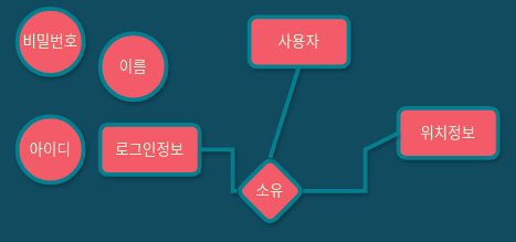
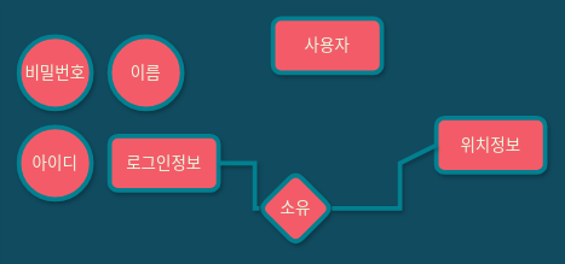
  <mxCell id="0" />
  <mxCell id="1" parent="0" />
  <mxCell id="2" value="&lt;font style=&quot;font-size: 18px;&quot;&gt;로그인정보&lt;/font&gt;" style="rounded=1;whiteSpace=wrap;html=1;strokeColor=#028090;fontColor=#E4FDE1;fillColor=#F45B69;strokeWidth=5;shadow=1;" vertex="1" parent="1"><mxGeometry x="120" y="150" width="120" height="60" as="geometry" /></mxCell>
  <mxCell id="3" value="&lt;font style=&quot;font-size: 18px;&quot;&gt;소유&lt;/font&gt;" style="rhombus;whiteSpace=wrap;html=1;strokeColor=#028090;fontColor=#E4FDE1;fillColor=#F45B69;strokeWidth=5;rounded=1;shadow=1;" vertex="1" parent="1"><mxGeometry x="285" y="190" width="80" height="80" as="geometry" /></mxCell>
  <mxCell id="4" value="&lt;font style=&quot;font-size: 18px;&quot;&gt;위치정보&lt;/font&gt;" style="rounded=1;whiteSpace=wrap;html=1;strokeColor=#028090;fontColor=#E4FDE1;fillColor=#F45B69;strokeWidth=5;shadow=1;" vertex="1" parent="1"><mxGeometry x="480" y="130" width="120" height="60" as="geometry" /></mxCell>
  <mxCell id="5" value="" style="endArrow=none;html=1;rounded=0;strokeColor=#028090;fontColor=#E4FDE1;fillColor=#F45B69;entryX=0;entryY=0.5;entryDx=0;entryDy=0;exitX=1;exitY=0.5;exitDx=0;exitDy=0;targetPerimeterSpacing=5;strokeWidth=5;shadow=1;" edge="1" parent="1" source="3" target="4"><mxGeometry width="50" height="50" relative="1" as="geometry"><mxPoint x="360" y="290" as="sourcePoint" /><mxPoint x="410" y="240" as="targetPoint" /><Array as="points"><mxPoint x="440" y="230" /><mxPoint x="440" y="180" /></Array></mxGeometry></mxCell>
  <mxCell id="6" value="이름" style="ellipse;whiteSpace=wrap;html=1;aspect=fixed;rounded=1;shadow=1;strokeColor=#028090;strokeWidth=5;fontSize=18;fontColor=#E4FDE1;fillColor=#F45B69;" vertex="1" parent="1"><mxGeometry x="120" y="40" width="80" height="80" as="geometry" /></mxCell>
  <mxCell id="7" value="아이디" style="ellipse;whiteSpace=wrap;html=1;aspect=fixed;rounded=1;shadow=1;strokeColor=#028090;strokeWidth=5;fontSize=18;fontColor=#E4FDE1;fillColor=#F45B69;" vertex="1" parent="1"><mxGeometry x="20" y="140" width="80" height="80" as="geometry" /></mxCell>
- <mxCell id="8" value="비밀번호" style="ellipse;whiteSpace=wrap;html=1;aspect=fixed;rounded=1;shadow=1;strokeColor=#028090;strokeWidth=5;fontSize=18;fontColor=#E4FDE1;fillColor=#F45B69;" vertex="1" parent="1"><mxGeometry x="20" y="10" width="80" height="80" as="geometry" /></mxCell>
+ <mxCell id="8" value="비밀번호" style="ellipse;whiteSpace=wrap;html=1;aspect=fixed;rounded=1;shadow=1;strokeColor=#028090;strokeWidth=5;fontSize=18;fontColor=#E4FDE1;fillColor=#F45B69;" vertex="1" parent="1"><mxGeometry x="20" y="40" width="80" height="80" as="geometry" /></mxCell>
  <mxCell id="9" value="" style="endArrow=none;html=1;rounded=0;shadow=1;strokeColor=#028090;strokeWidth=5;fontSize=18;fontColor=#E4FDE1;targetPerimeterSpacing=5;fillColor=#F45B69;exitX=0;exitY=0.5;exitDx=0;exitDy=0;entryX=1;entryY=0.5;entryDx=0;entryDy=0;" edge="1" parent="1" source="3" target="2"><mxGeometry width="50" height="50" relative="1" as="geometry"><mxPoint x="360" y="200" as="sourcePoint" /><mxPoint x="260" y="180" as="targetPoint" /><Array as="points"><mxPoint x="280" y="230" /><mxPoint x="280" y="180" /></Array></mxGeometry></mxCell>
  <mxCell id="10" value="&lt;font style=&quot;font-size: 18px;&quot;&gt;사용자&lt;/font&gt;" style="rounded=1;whiteSpace=wrap;html=1;strokeColor=#028090;fontColor=#E4FDE1;fillColor=#F45B69;strokeWidth=5;shadow=1;" vertex="1" parent="1"><mxGeometry x="300" y="20" width="120" height="60" as="geometry" /></mxCell>
- <mxCell id="11" value="" style="endArrow=none;html=1;rounded=0;shadow=1;strokeColor=#028090;strokeWidth=5;fontSize=18;fontColor=#E4FDE1;targetPerimeterSpacing=5;fillColor=#F45B69;entryX=0.5;entryY=1;entryDx=0;entryDy=0;exitX=0.5;exitY=0;exitDx=0;exitDy=0;" edge="1" parent="1" source="3" target="10"><mxGeometry width="50" height="50" relative="1" as="geometry"><mxPoint x="360" y="200" as="sourcePoint" /><mxPoint x="410" y="150" as="targetPoint" /></mxGeometry></mxCell>
